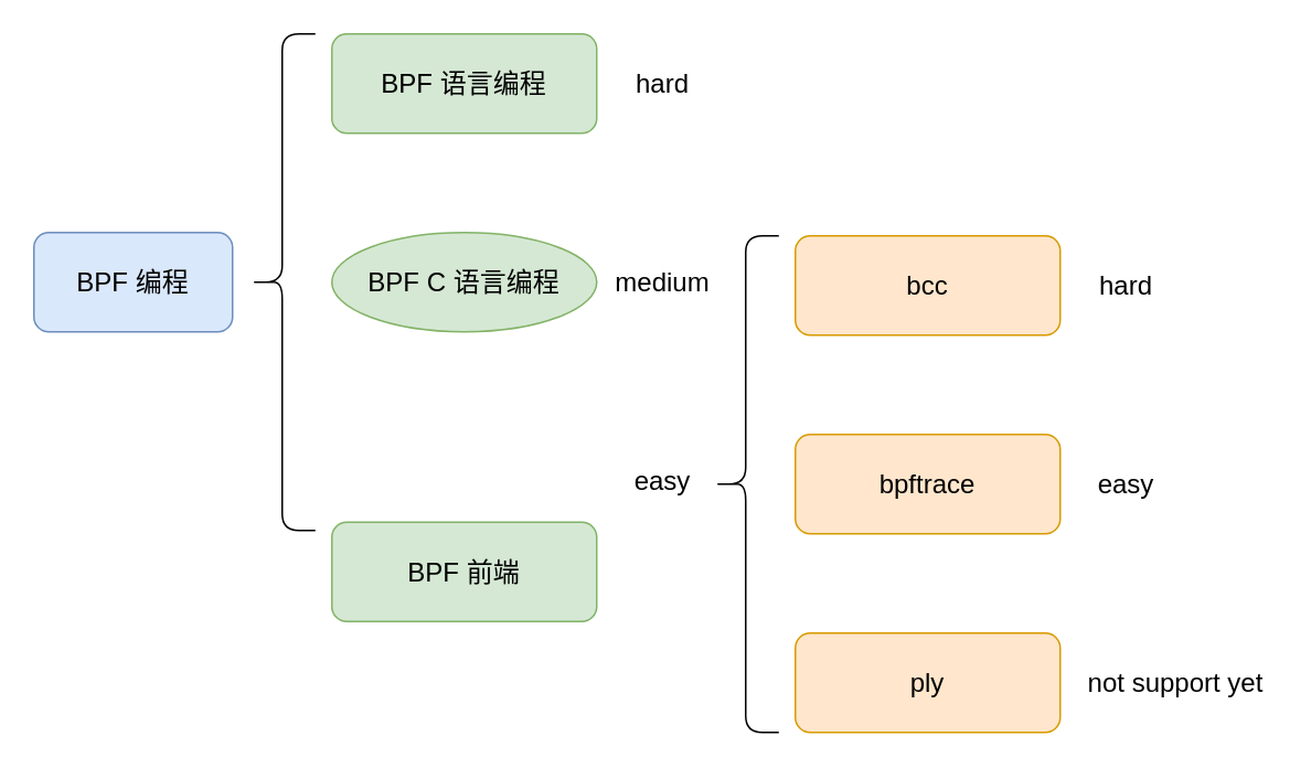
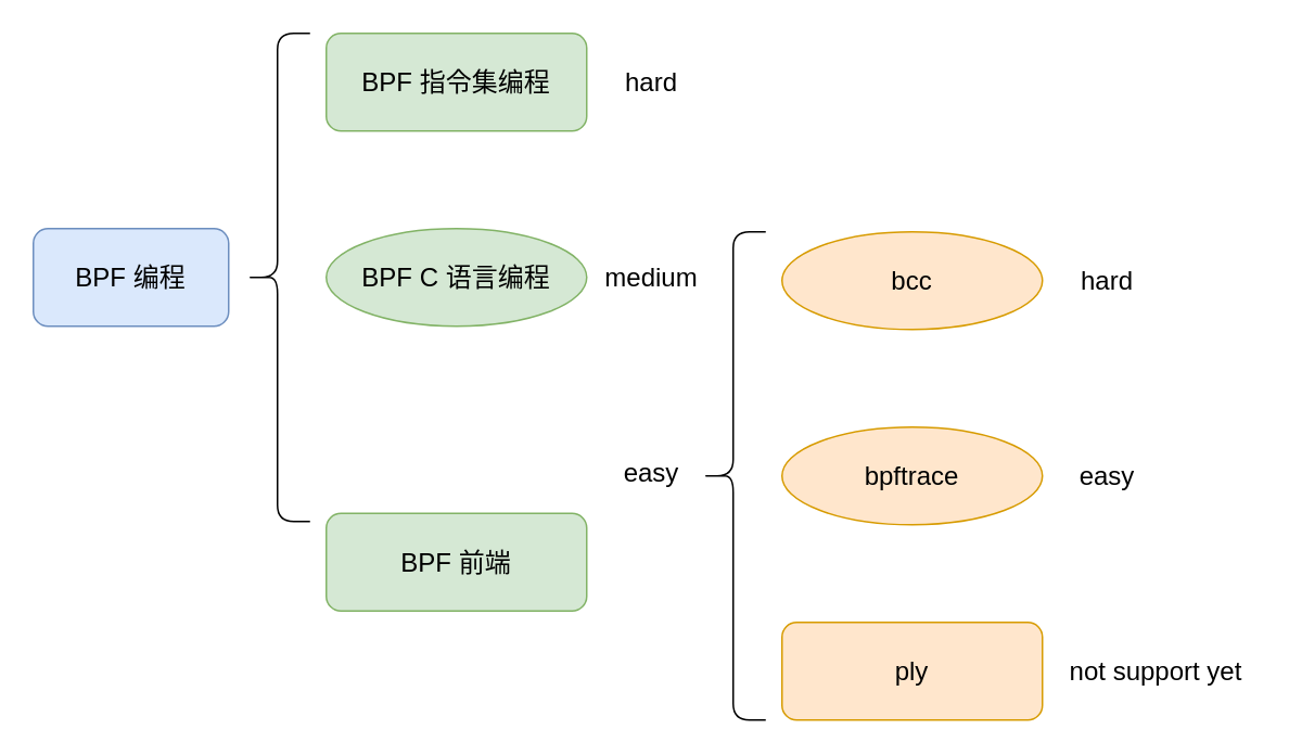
  <mxCell id="0" />
  <mxCell id="1" parent="0" />
  <mxCell id="2" value="&lt;font style=&quot;font-size: 16px;&quot;&gt;BPF 编程&lt;/font&gt;" style="rounded=1;whiteSpace=wrap;html=1;fillColor=#dae8fc;strokeColor=#6c8ebf;" vertex="1" parent="1"><mxGeometry x="20" y="140" width="120" height="60" as="geometry" /></mxCell>
  <mxCell id="3" value="" style="shape=curlyBracket;whiteSpace=wrap;html=1;rounded=1;fontSize=16;" vertex="1" parent="1"><mxGeometry x="150" y="20" width="40" height="300" as="geometry" /></mxCell>
- <mxCell id="4" value="&lt;font style=&quot;font-size: 16px;&quot;&gt;BPF 语言编程&lt;/font&gt;" style="rounded=1;whiteSpace=wrap;html=1;fillColor=#d5e8d4;strokeColor=#82b366;" vertex="1" parent="1"><mxGeometry x="200" y="20" width="160" height="60" as="geometry" /></mxCell>
+ <mxCell id="4" value="&lt;font style=&quot;font-size: 16px;&quot;&gt;BPF 指令集编程&lt;/font&gt;" style="rounded=1;whiteSpace=wrap;html=1;fillColor=#d5e8d4;strokeColor=#82b366;" vertex="1" parent="1"><mxGeometry x="200" y="20" width="160" height="60" as="geometry" /></mxCell>
  <mxCell id="5" value="&lt;font style=&quot;font-size: 16px;&quot;&gt;BPF C 语言编程&lt;/font&gt;" style="ellipse;whiteSpace=wrap;html=1;fillColor=#d5e8d4;strokeColor=#82b366;" vertex="1" parent="1"><mxGeometry x="200" y="140" width="160" height="60" as="geometry" /></mxCell>
  <mxCell id="6" value="&lt;font style=&quot;font-size: 16px;&quot;&gt;BPF 前端&lt;/font&gt;" style="rounded=1;whiteSpace=wrap;html=1;fillColor=#d5e8d4;strokeColor=#82b366;" vertex="1" parent="1"><mxGeometry x="200" y="315" width="160" height="60" as="geometry" /></mxCell>
  <mxCell id="7" value="hard" style="text;html=1;strokeColor=none;fillColor=none;align=center;verticalAlign=middle;whiteSpace=wrap;rounded=0;fontSize=16;" vertex="1" parent="1"><mxGeometry x="370" y="35" width="60" height="30" as="geometry" /></mxCell>
  <mxCell id="8" value="medium" style="text;html=1;strokeColor=none;fillColor=none;align=center;verticalAlign=middle;whiteSpace=wrap;rounded=0;fontSize=16;" vertex="1" parent="1"><mxGeometry x="370" y="155" width="60" height="30" as="geometry" /></mxCell>
  <mxCell id="9" value="easy" style="text;html=1;strokeColor=none;fillColor=none;align=center;verticalAlign=middle;whiteSpace=wrap;rounded=0;fontSize=16;" vertex="1" parent="1"><mxGeometry x="370" y="275" width="60" height="30" as="geometry" /></mxCell>
  <mxCell id="10" value="" style="shape=curlyBracket;whiteSpace=wrap;html=1;rounded=1;fontSize=16;" vertex="1" parent="1"><mxGeometry x="430" y="142" width="40" height="300" as="geometry" /></mxCell>
- <mxCell id="11" value="&lt;font style=&quot;font-size: 16px;&quot;&gt;bcc&lt;/font&gt;" style="rounded=1;whiteSpace=wrap;html=1;fillColor=#ffe6cc;strokeColor=#d79b00;" vertex="1" parent="1"><mxGeometry x="480" y="142" width="160" height="60" as="geometry" /></mxCell>
- <mxCell id="12" value="&lt;font style=&quot;font-size: 16px;&quot;&gt;bpftrace&lt;/font&gt;" style="rounded=1;whiteSpace=wrap;html=1;fillColor=#ffe6cc;strokeColor=#d79b00;" vertex="1" parent="1"><mxGeometry x="480" y="262" width="160" height="60" as="geometry" /></mxCell>
+ <mxCell id="11" value="&lt;font style=&quot;font-size: 16px;&quot;&gt;bcc&lt;/font&gt;" style="ellipse;whiteSpace=wrap;html=1;fillColor=#ffe6cc;strokeColor=#d79b00;" vertex="1" parent="1"><mxGeometry x="480" y="142" width="160" height="60" as="geometry" /></mxCell>
+ <mxCell id="12" value="&lt;font style=&quot;font-size: 16px;&quot;&gt;bpftrace&lt;/font&gt;" style="ellipse;whiteSpace=wrap;html=1;fillColor=#ffe6cc;strokeColor=#d79b00;" vertex="1" parent="1"><mxGeometry x="480" y="262" width="160" height="60" as="geometry" /></mxCell>
  <mxCell id="13" value="&lt;font style=&quot;font-size: 16px;&quot;&gt;ply&lt;/font&gt;" style="rounded=1;whiteSpace=wrap;html=1;fillColor=#ffe6cc;strokeColor=#d79b00;" vertex="1" parent="1"><mxGeometry x="480" y="382" width="160" height="60" as="geometry" /></mxCell>
  <mxCell id="14" value="hard" style="text;html=1;strokeColor=none;fillColor=none;align=center;verticalAlign=middle;whiteSpace=wrap;rounded=0;fontSize=16;" vertex="1" parent="1"><mxGeometry x="650" y="157" width="60" height="30" as="geometry" /></mxCell>
  <mxCell id="15" value="easy" style="text;html=1;strokeColor=none;fillColor=none;align=center;verticalAlign=middle;whiteSpace=wrap;rounded=0;fontSize=16;" vertex="1" parent="1"><mxGeometry x="650" y="277" width="60" height="30" as="geometry" /></mxCell>
  <mxCell id="16" value="not support yet" style="text;html=1;strokeColor=none;fillColor=none;align=center;verticalAlign=middle;whiteSpace=wrap;rounded=0;fontSize=16;" vertex="1" parent="1"><mxGeometry x="650" y="397" width="120" height="30" as="geometry" /></mxCell>
